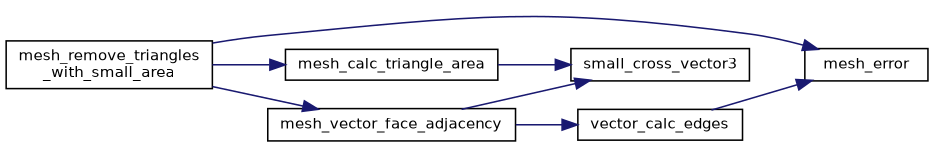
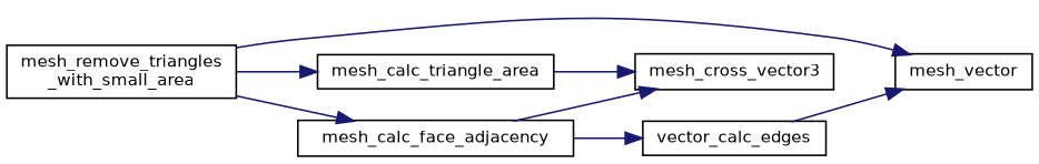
  digraph {
    rankdir=LR
    node [color=black fillcolor=white fontname=Helvetica fontsize=10 shape=record style=filled]
    edge [color=midnightblue fontname=Helvetica fontsize=10 labelfontname=Helvetica labelfontsize=10 style=solid]
    n1 [height=0.2 label="mesh_remove_triangles\l_with_small_area" width=0.4]
-   n2 [height=0.2 label=mesh_error width=0.4]
+   n2 [height=0.2 label=mesh_vector width=0.4]
    n3 [height=0.2 label=mesh_calc_triangle_area width=0.4]
-   n4 [height=0.2 label=mesh_vector_face_adjacency width=0.4]
-   n5 [height=0.2 label=small_cross_vector3 width=0.4]
+   n4 [height=0.2 label=mesh_calc_face_adjacency width=0.4]
+   n5 [height=0.2 label=mesh_cross_vector3 width=0.4]
    n6 [height=0.2 label=vector_calc_edges width=0.4]
    n1 -> n2
    n1 -> n3
    n1 -> n4
    n3 -> n5
    n4 -> n5
    n4 -> n6
    n6 -> n2
  }
